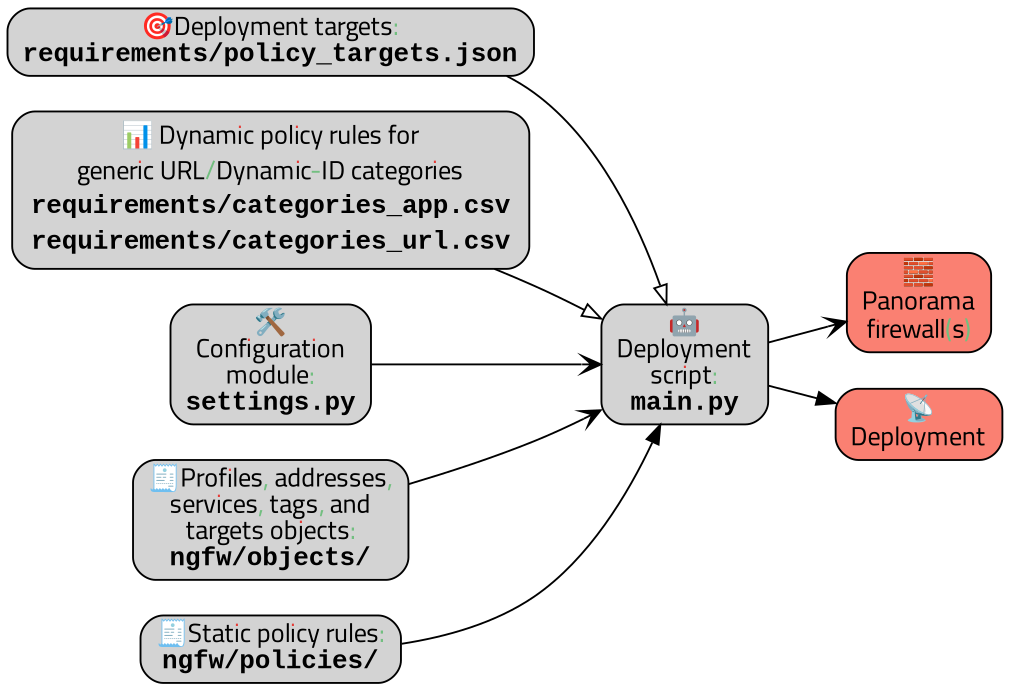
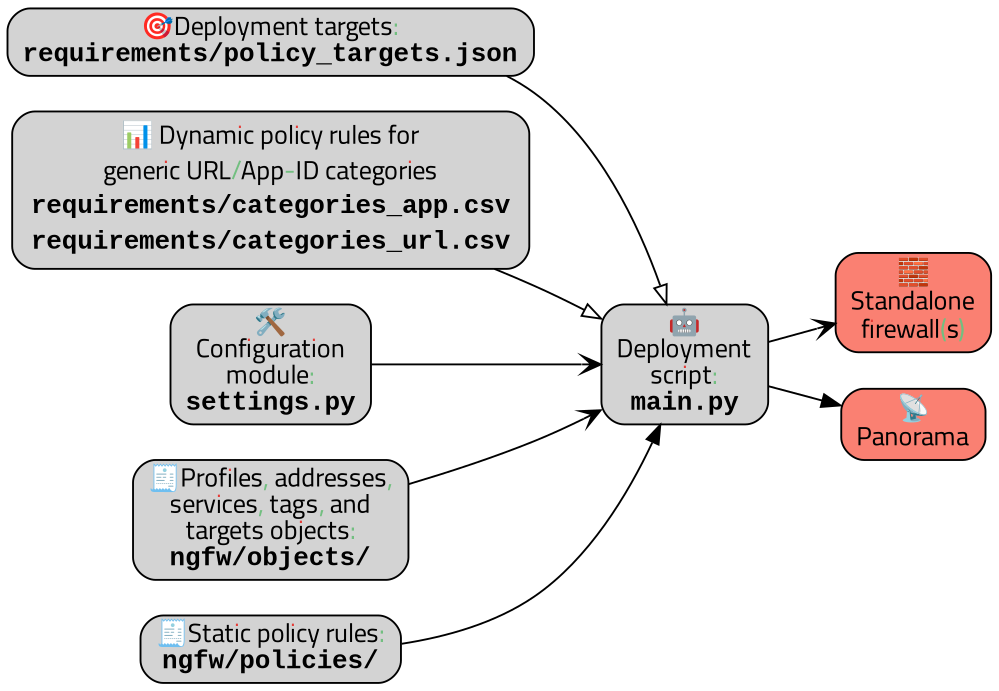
  digraph {
    rankdir=LR
    node [fillcolor=lightgrey fontname="Segoe UI Emoji" fontsize=14 shape=Mrecord style=filled]
    edge [arrowhead=vee]
-   n1 [fillcolor=salmon label="🧱\nPanorama\nfirewall(s)"]
-   n2 [fillcolor=salmon label="📡\nDeployment"]
+   n1 [fillcolor=salmon label="🧱\nStandalone\nfirewall(s)"]
+   n2 [fillcolor=salmon label="📡\nPanorama"]
    n3 [label=<🎯Deployment targets:<BR/><B><FONT FACE="Courier New">requirements/policy_targets.json</FONT></B>>]
    n4 [label=<🤖<BR/>Deployment<BR/>script:<BR/><B><FONT FACE="Courier New">main.py</FONT></B>>]
-   n5 [label=<     <TABLE BORDER="0" CELLBORDER="0" CELLSPACING="0">     <TR><TD ALIGN="CENTER">📊 Dynamic policy rules for</TD></TR>     <TR><TD ALIGN="CENTER">generic URL/Dynamic-ID categories</TD></TR>     <TR><TD ALIGN="LEFT"><B><FONT FACE="Courier New">requirements/categories_app.csv</FONT></B></TD></TR>     <TR><TD ALIGN="LEFT"><B><FONT FACE="Courier New">requirements/categories_url.csv</FONT></B></TD></TR>     </TABLE>     >]
+   n5 [label=<     <TABLE BORDER="0" CELLBORDER="0" CELLSPACING="0">     <TR><TD ALIGN="CENTER">📊 Dynamic policy rules for</TD></TR>     <TR><TD ALIGN="CENTER">generic URL/App-ID categories</TD></TR>     <TR><TD ALIGN="LEFT"><B><FONT FACE="Courier New">requirements/categories_app.csv</FONT></B></TD></TR>     <TR><TD ALIGN="LEFT"><B><FONT FACE="Courier New">requirements/categories_url.csv</FONT></B></TD></TR>     </TABLE>     >]
    n6 [label=<🛠️<BR/>Configuration<BR/>module:<BR/><B><FONT FACE="Courier New">settings.py</FONT></B>>]
    n7 [label=<🧾Profiles, addresses,<BR/>services, tags, and<BR/>targets objects:<BR/><B><FONT FACE="Courier New">ngfw/objects/</FONT></B>>]
    n8 [label=<🧾Static policy rules:<BR/><B><FONT FACE="Courier New">ngfw/policies/</FONT></B>>]
    n3 -> n4 [arrowhead=onormal]
    n4 -> n1
    n4 -> n2 [arrowhead=normal]
    n5 -> n4 [arrowhead=onormal]
    n6 -> n4
    n7 -> n4
    n8 -> n4 [arrowhead=normal]
  }
